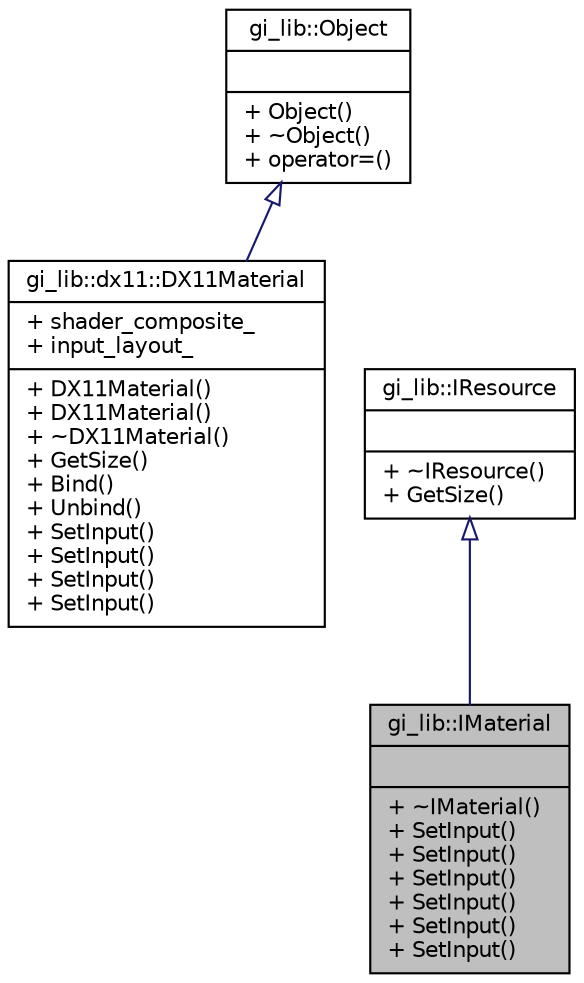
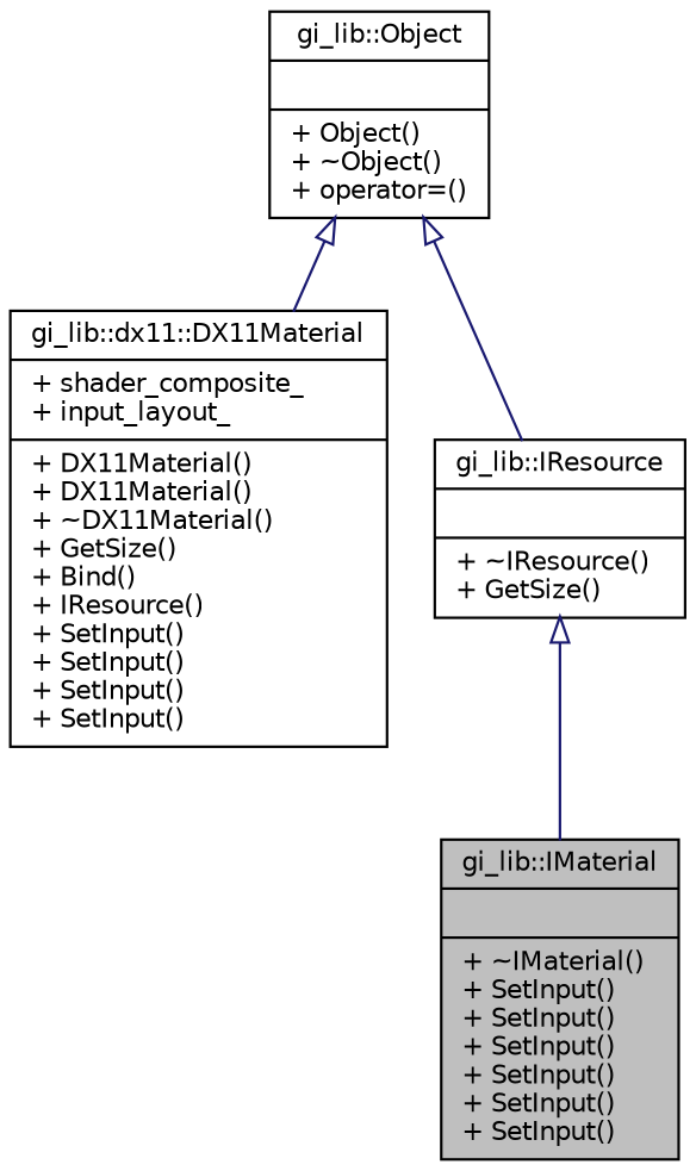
  digraph {
    node [color=black fillcolor=white fontname=Helvetica fontsize=10 shape=record style=filled]
    edge [arrowtail=onormal color=midnightblue dir=back fontname=Helvetica fontsize=10 labelfontname=Helvetica labelfontsize=10 style=solid]
    n1 [fillcolor=grey75 fontcolor=black height=0.2 label="{gi_lib::IMaterial\n||+ ~IMaterial()\l+ SetInput()\l+ SetInput()\l+ SetInput()\l+ SetInput()\l+ SetInput()\l+ SetInput()\l}" width=0.4]
-   n2 [height=0.2 label="{gi_lib::dx11::DX11Material\n|+ shader_composite_\l+ input_layout_\l|+ DX11Material()\l+ DX11Material()\l+ ~DX11Material()\l+ GetSize()\l+ Bind()\l+ Unbind()\l+ SetInput()\l+ SetInput()\l+ SetInput()\l+ SetInput()\l}" width=0.4]
+   n2 [height=0.2 label="{gi_lib::dx11::DX11Material\n|+ shader_composite_\l+ input_layout_\l|+ DX11Material()\l+ DX11Material()\l+ ~DX11Material()\l+ GetSize()\l+ Bind()\l+ IResource()\l+ SetInput()\l+ SetInput()\l+ SetInput()\l+ SetInput()\l}" width=0.4]
    n3 [height=0.2 label="{gi_lib::IResource\n||+ ~IResource()\l+ GetSize()\l}" width=0.4]
    n4 [height=0.2 label="{gi_lib::Object\n||+ Object()\l+ ~Object()\l+ operator=()\l}" width=0.4]
    n3 -> n1
    n4 -> n2
+   n4 -> n3
  }
